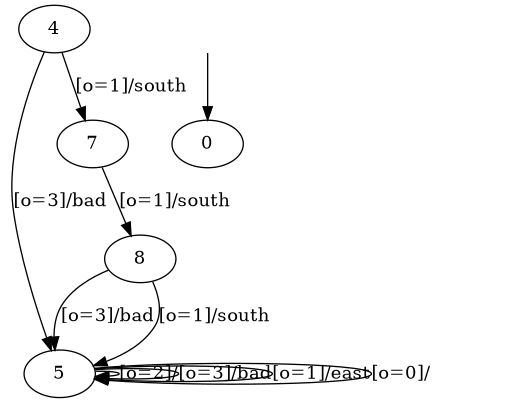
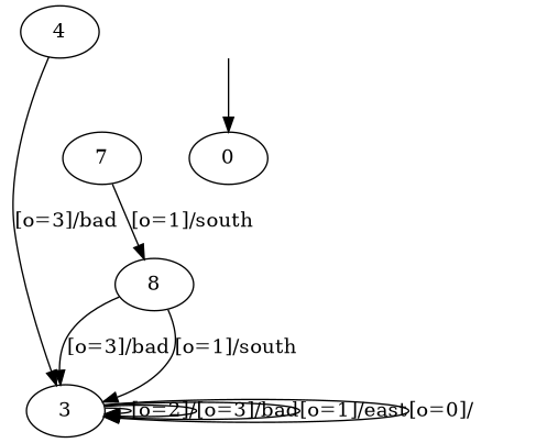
  digraph {
    8
-   5
+   5 [label=3]
    7
    n4 [label=4]
    __init [style=invis width=0]
    0
    8 -> 5 [label="[o=3]/bad"]
    8 -> 5 [label="[o=1]/south"]
    5 -> 5 [label="[o=2]/"]
    5 -> 5 [label="[o=3]/bad"]
    5 -> 5 [label="[o=1]/east"]
    5 -> 5 [label="[o=0]/"]
    7 -> 8 [label="[o=1]/south"]
    n4 -> 5 [label="[o=3]/bad"]
-   n4 -> 7 [label="[o=1]/south"]
    __init -> 0
  }
